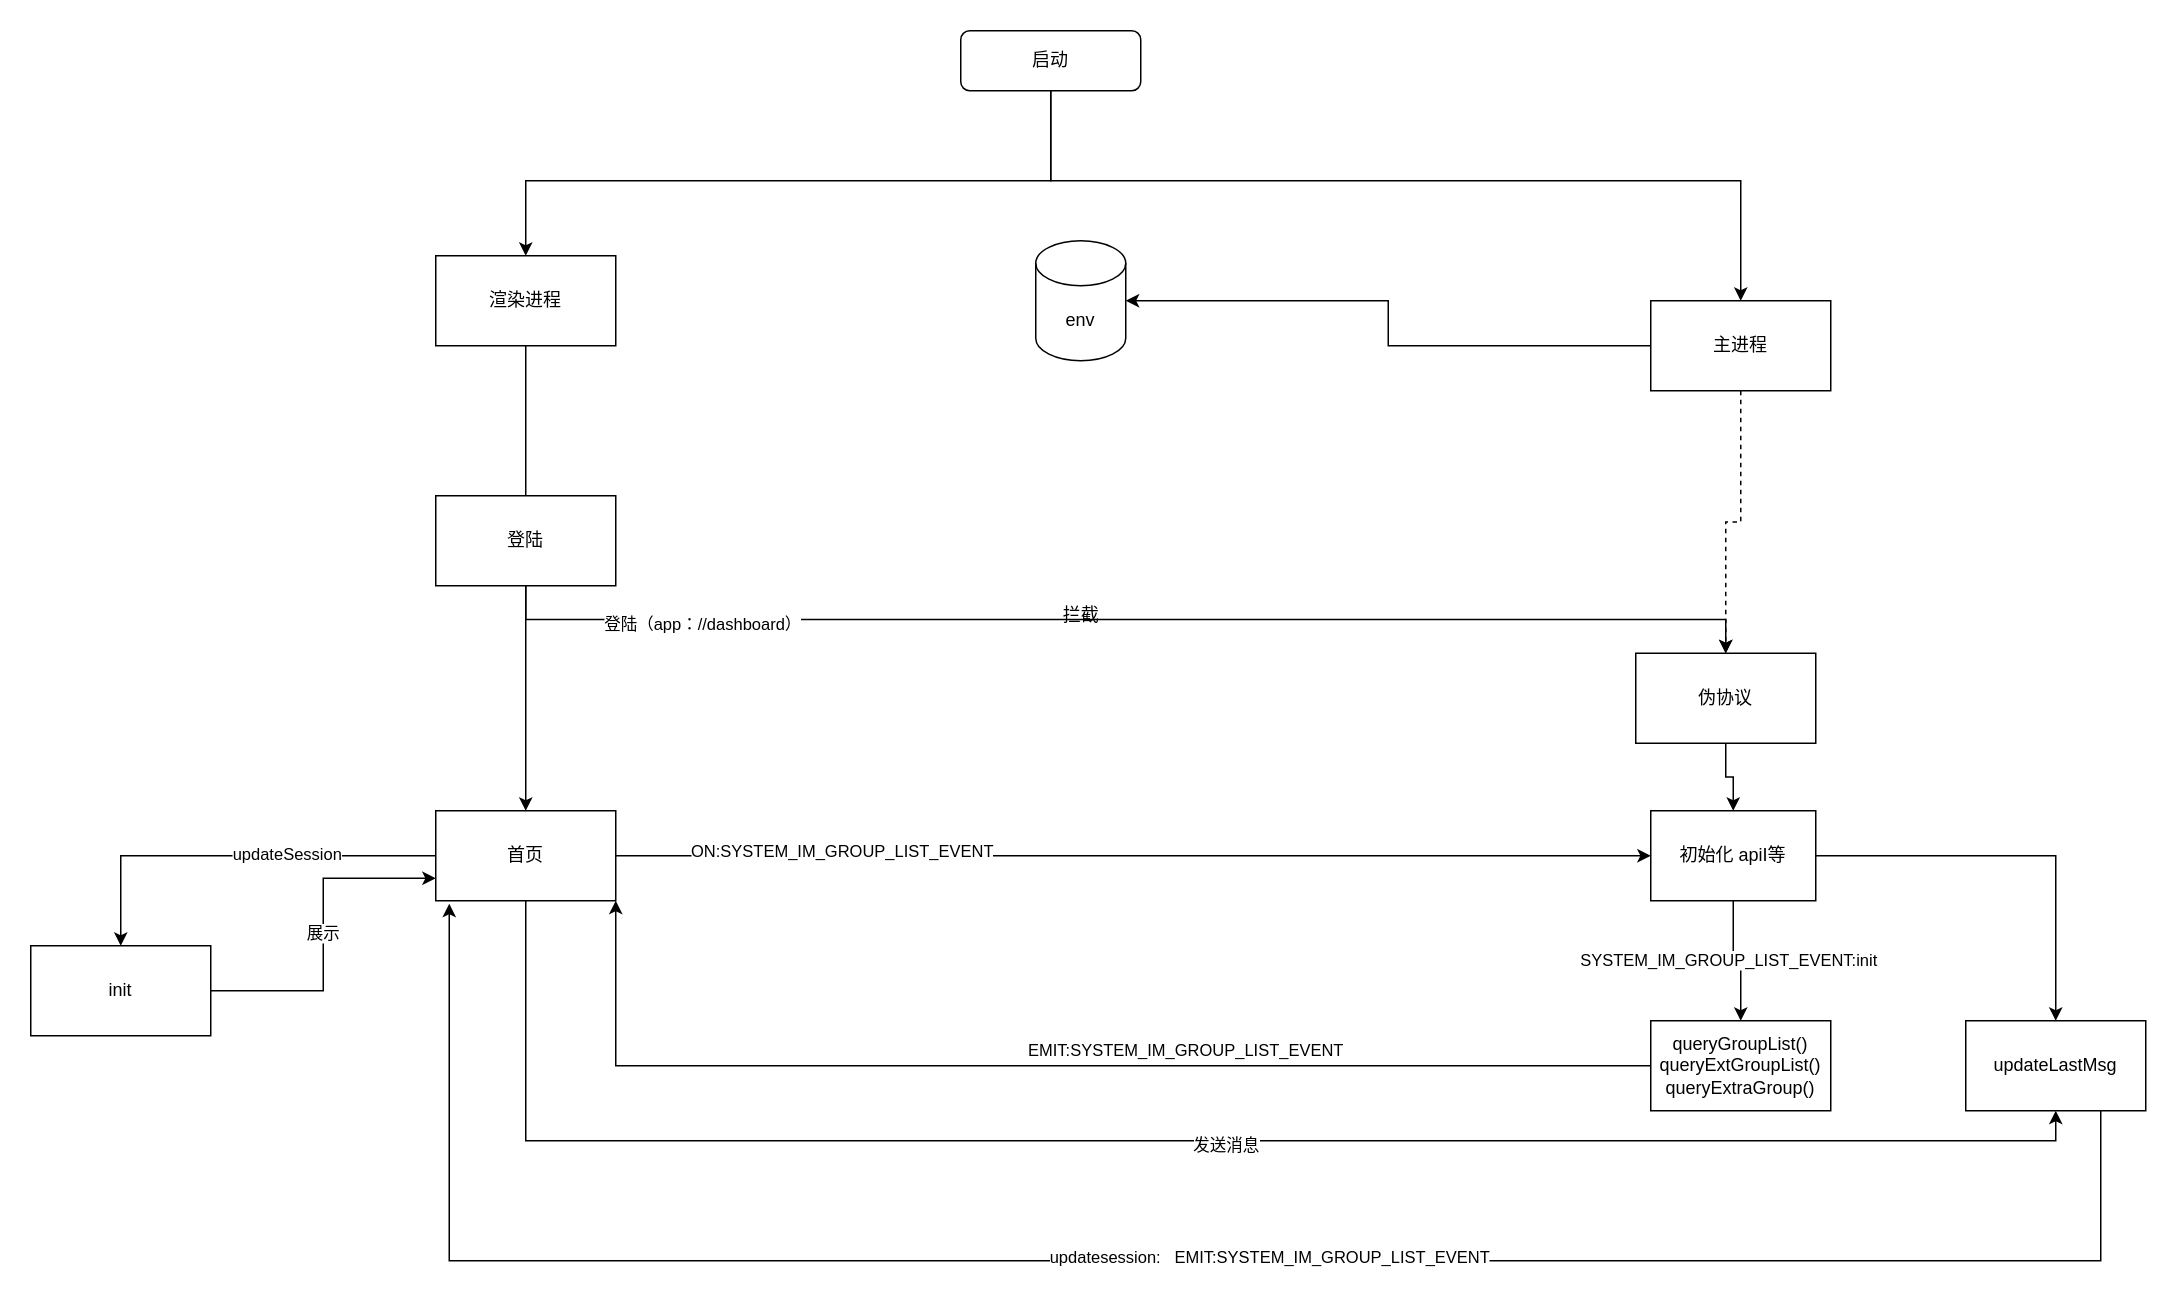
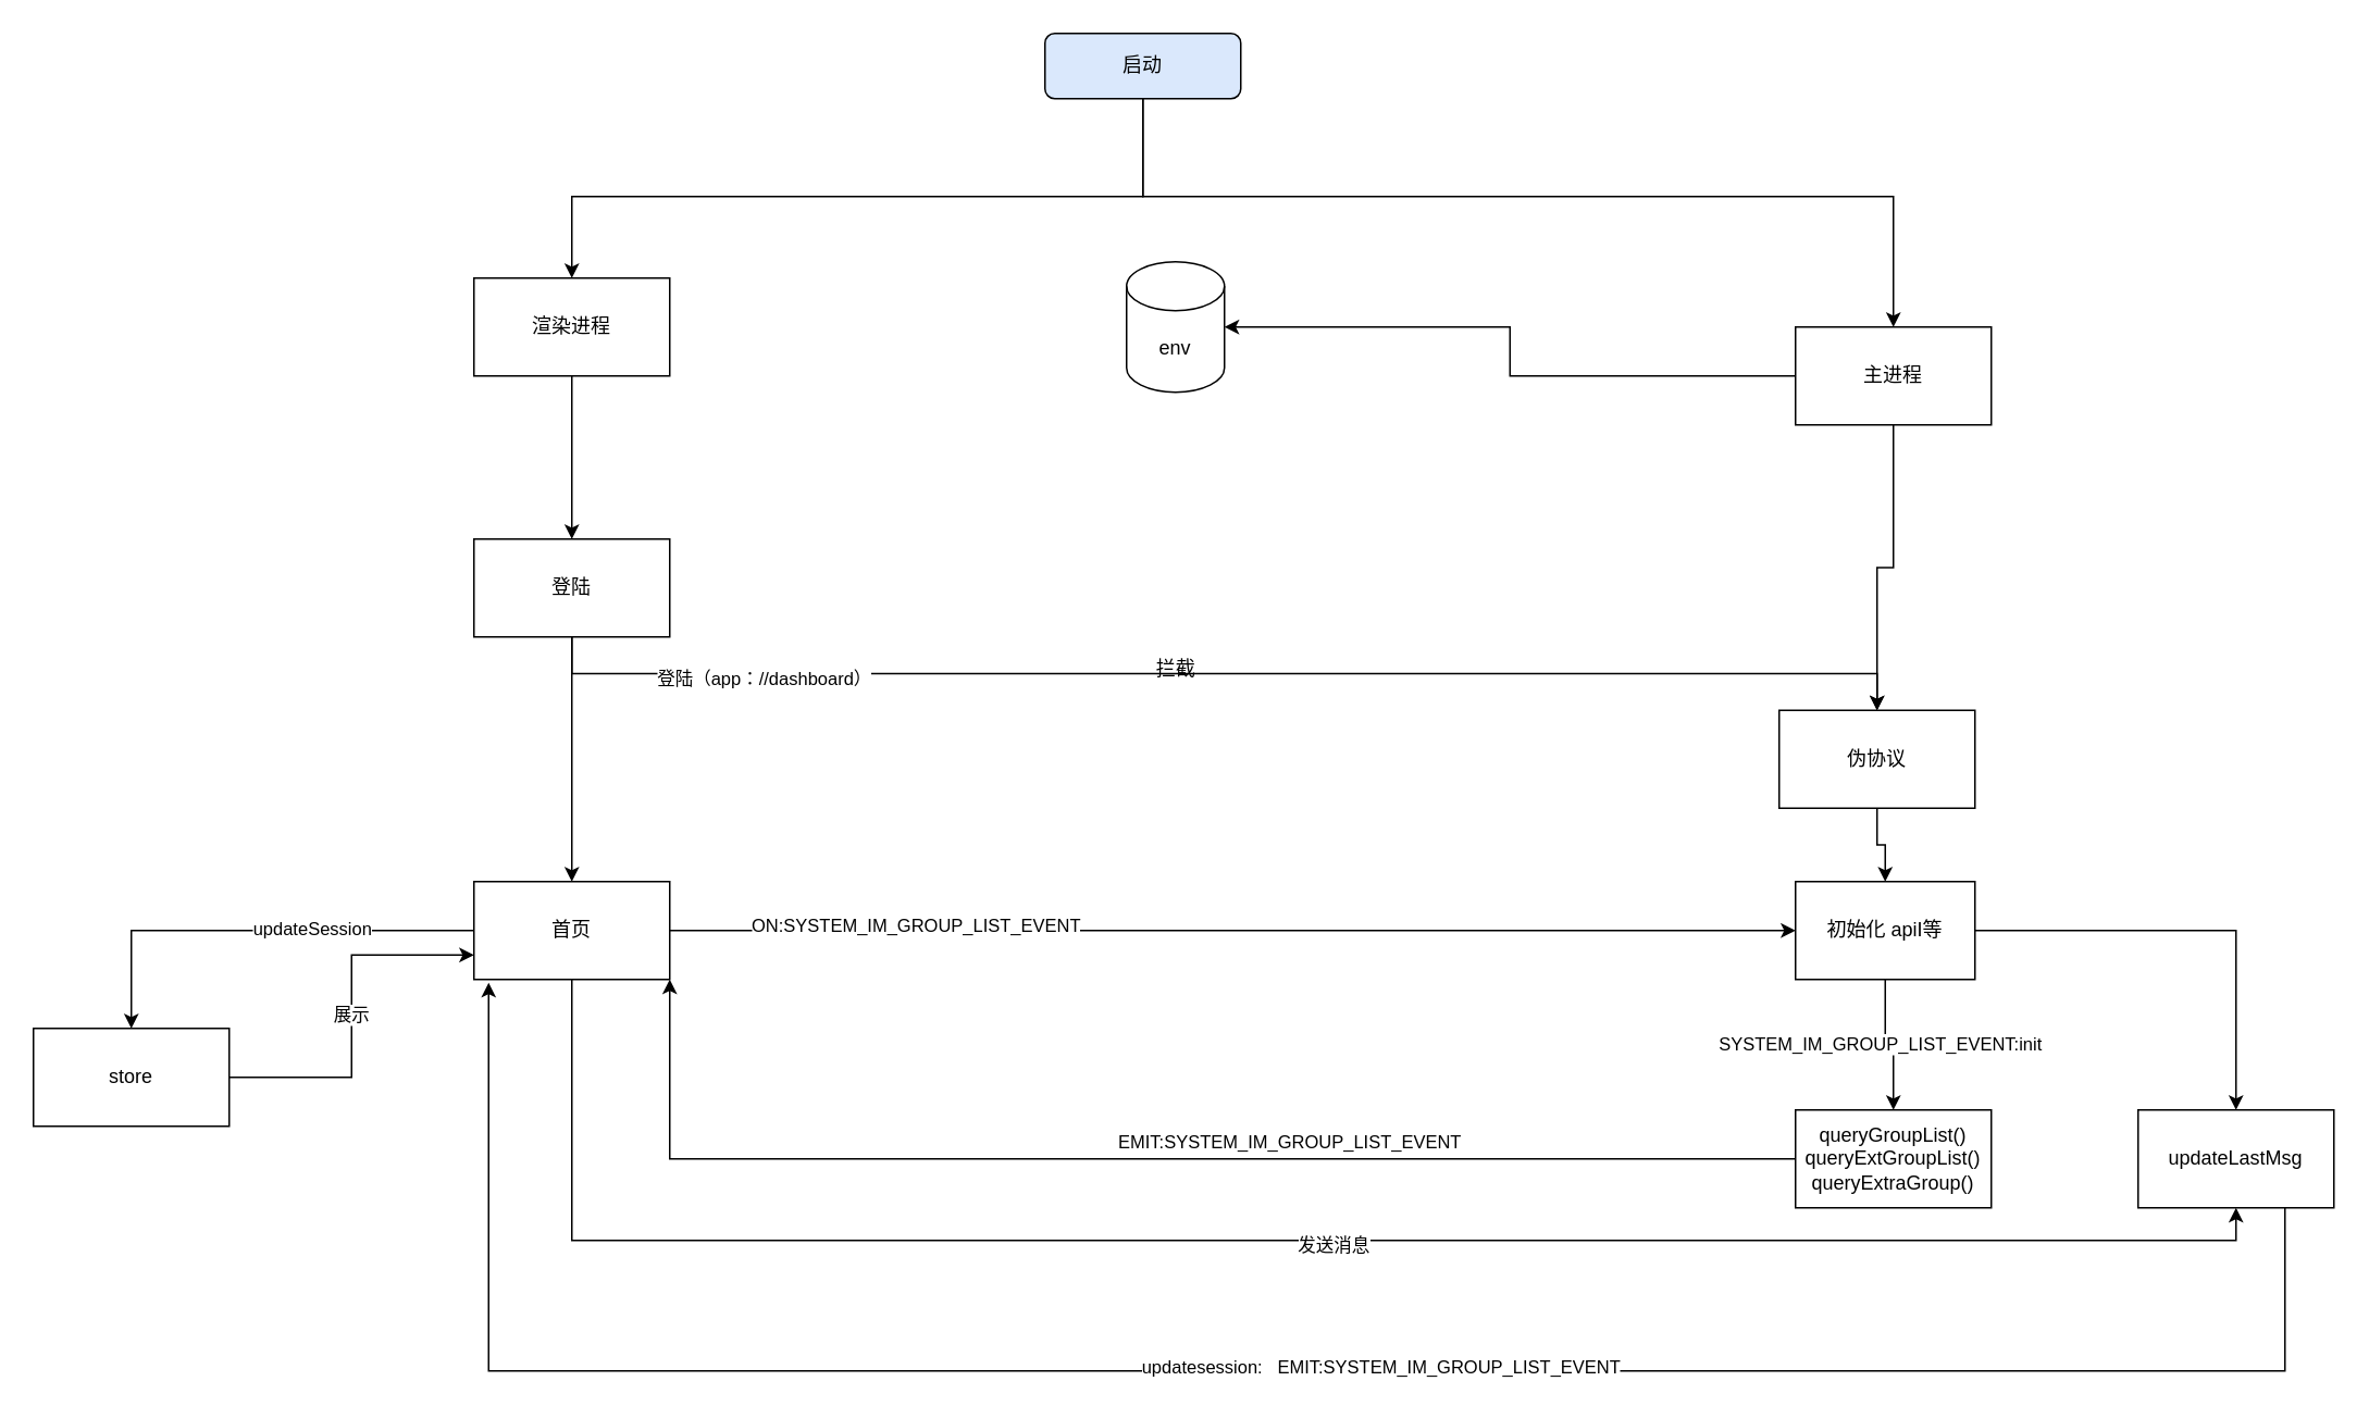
  <mxCell id="0" />
  <mxCell id="1" parent="0" />
  <mxCell id="2" style="edgeStyle=orthogonalEdgeStyle;rounded=0;orthogonalLoop=1;jettySize=auto;html=1;entryX=0.5;entryY=0;entryDx=0;entryDy=0;" parent="1" source="4" target="6" edge="1"><mxGeometry relative="1" as="geometry"><Array as="points"><mxPoint x="700" y="120" /></Array></mxGeometry></mxCell>
  <mxCell id="3" style="edgeStyle=orthogonalEdgeStyle;rounded=0;orthogonalLoop=1;jettySize=auto;html=1;entryX=0.5;entryY=0;entryDx=0;entryDy=0;" parent="1" source="4" target="9" edge="1"><mxGeometry relative="1" as="geometry"><Array as="points"><mxPoint x="700" y="120" /><mxPoint x="1160" y="120" /></Array></mxGeometry></mxCell>
- <mxCell id="4" value="启动" style="rounded=1;whiteSpace=wrap;html=1;" parent="1" vertex="1"><mxGeometry x="640" y="20" width="120" height="40" as="geometry" /></mxCell>
- <mxCell id="5" style="edgeStyle=orthogonalEdgeStyle;rounded=0;orthogonalLoop=1;jettySize=auto;html=1;entryX=0.5;entryY=0;entryDx=0;entryDy=0;endArrow=none;" parent="1" source="6" target="13" edge="1"><mxGeometry relative="1" as="geometry" /></mxCell>
+ <mxCell id="4" value="启动" style="rounded=1;whiteSpace=wrap;html=1;fillColor=#dae8fc;" parent="1" vertex="1"><mxGeometry x="640" y="20" width="120" height="40" as="geometry" /></mxCell>
+ <mxCell id="5" style="edgeStyle=orthogonalEdgeStyle;rounded=0;orthogonalLoop=1;jettySize=auto;html=1;entryX=0.5;entryY=0;entryDx=0;entryDy=0;" parent="1" source="6" target="13" edge="1"><mxGeometry relative="1" as="geometry" /></mxCell>
  <mxCell id="6" value="渲染进程" style="rounded=0;whiteSpace=wrap;html=1;" parent="1" vertex="1"><mxGeometry x="290" y="170" width="120" height="60" as="geometry" /></mxCell>
  <mxCell id="7" style="edgeStyle=orthogonalEdgeStyle;rounded=0;orthogonalLoop=1;jettySize=auto;html=1;entryX=1;entryY=0.5;entryDx=0;entryDy=0;entryPerimeter=0;" parent="1" source="9" target="16" edge="1"><mxGeometry relative="1" as="geometry" /></mxCell>
- <mxCell id="8" style="edgeStyle=orthogonalEdgeStyle;rounded=0;orthogonalLoop=1;jettySize=auto;html=1;dashed=1;" parent="1" source="9" target="15" edge="1"><mxGeometry relative="1" as="geometry" /></mxCell>
+ <mxCell id="8" style="edgeStyle=orthogonalEdgeStyle;rounded=0;orthogonalLoop=1;jettySize=auto;html=1;" parent="1" source="9" target="15" edge="1"><mxGeometry relative="1" as="geometry" /></mxCell>
  <mxCell id="9" value="主进程" style="rounded=0;whiteSpace=wrap;html=1;" parent="1" vertex="1"><mxGeometry x="1100" y="200" width="120" height="60" as="geometry" /></mxCell>
  <mxCell id="10" style="edgeStyle=orthogonalEdgeStyle;rounded=0;orthogonalLoop=1;jettySize=auto;html=1;exitX=0.5;exitY=1;exitDx=0;exitDy=0;" parent="1" source="13" target="15" edge="1"><mxGeometry relative="1" as="geometry" /></mxCell>
  <mxCell id="11" value="登陆（app：//dashboard）" style="edgeLabel;html=1;align=center;verticalAlign=middle;resizable=0;points=[];" parent="10" vertex="1" connectable="0"><mxGeometry x="-0.668" y="-3" relative="1" as="geometry"><mxPoint as="offset" /></mxGeometry></mxCell>
  <mxCell id="12" style="edgeStyle=orthogonalEdgeStyle;rounded=0;orthogonalLoop=1;jettySize=auto;html=1;entryX=0.5;entryY=0;entryDx=0;entryDy=0;" parent="1" source="13" target="27" edge="1"><mxGeometry relative="1" as="geometry" /></mxCell>
  <mxCell id="13" value="登陆" style="rounded=0;whiteSpace=wrap;html=1;" parent="1" vertex="1"><mxGeometry x="290" y="330" width="120" height="60" as="geometry" /></mxCell>
  <mxCell id="14" style="edgeStyle=orthogonalEdgeStyle;rounded=0;orthogonalLoop=1;jettySize=auto;html=1;entryX=0.5;entryY=0;entryDx=0;entryDy=0;" parent="1" source="15" target="20" edge="1"><mxGeometry relative="1" as="geometry" /></mxCell>
  <mxCell id="15" value="伪协议" style="rounded=0;whiteSpace=wrap;html=1;" parent="1" vertex="1"><mxGeometry x="1090" y="435" width="120" height="60" as="geometry" /></mxCell>
  <mxCell id="16" value="env" style="shape=cylinder3;whiteSpace=wrap;html=1;boundedLbl=1;backgroundOutline=1;size=15;" parent="1" vertex="1"><mxGeometry x="690" y="160" width="60" height="80" as="geometry" /></mxCell>
  <mxCell id="17" value="" style="edgeStyle=orthogonalEdgeStyle;rounded=0;orthogonalLoop=1;jettySize=auto;html=1;" edge="1" parent="1" source="20" target="30"><mxGeometry relative="1" as="geometry" /></mxCell>
  <mxCell id="18" value="SYSTEM_IM_GROUP_LIST_EVENT:init" style="edgeLabel;html=1;align=center;verticalAlign=middle;resizable=0;points=[];" vertex="1" connectable="0" parent="17"><mxGeometry x="-0.075" y="-4" relative="1" as="geometry"><mxPoint as="offset" /></mxGeometry></mxCell>
  <mxCell id="19" style="edgeStyle=orthogonalEdgeStyle;rounded=0;orthogonalLoop=1;jettySize=auto;html=1;entryX=0.5;entryY=0;entryDx=0;entryDy=0;" edge="1" parent="1" source="20" target="36"><mxGeometry relative="1" as="geometry" /></mxCell>
  <mxCell id="20" value="初始化 apiI等" style="rounded=0;whiteSpace=wrap;html=1;" parent="1" vertex="1"><mxGeometry x="1100" y="540" width="110" height="60" as="geometry" /></mxCell>
  <mxCell id="21" style="edgeStyle=orthogonalEdgeStyle;rounded=0;orthogonalLoop=1;jettySize=auto;html=1;entryX=0;entryY=0.5;entryDx=0;entryDy=0;" parent="1" source="27" target="20" edge="1"><mxGeometry relative="1" as="geometry"><mxPoint x="1110" y="580" as="targetPoint" /><Array as="points"><mxPoint x="1100" y="570" /><mxPoint x="1100" y="570" /></Array></mxGeometry></mxCell>
  <mxCell id="22" value="ON:SYSTEM_IM_GROUP_LIST_EVENT" style="edgeLabel;html=1;align=center;verticalAlign=middle;resizable=0;points=[];" vertex="1" connectable="0" parent="21"><mxGeometry x="-0.565" y="4" relative="1" as="geometry"><mxPoint as="offset" /></mxGeometry></mxCell>
  <mxCell id="23" style="edgeStyle=orthogonalEdgeStyle;rounded=0;orthogonalLoop=1;jettySize=auto;html=1;entryX=0.5;entryY=0;entryDx=0;entryDy=0;" edge="1" parent="1" source="27" target="33"><mxGeometry relative="1" as="geometry"><mxPoint x="350" y="770" as="targetPoint" /></mxGeometry></mxCell>
  <mxCell id="24" value="updateSession" style="edgeLabel;html=1;align=center;verticalAlign=middle;resizable=0;points=[];" vertex="1" connectable="0" parent="23"><mxGeometry x="-0.259" y="-2" relative="1" as="geometry"><mxPoint as="offset" /></mxGeometry></mxCell>
  <mxCell id="25" style="edgeStyle=orthogonalEdgeStyle;rounded=0;orthogonalLoop=1;jettySize=auto;html=1;entryX=0.5;entryY=1;entryDx=0;entryDy=0;" edge="1" parent="1" source="27" target="36"><mxGeometry relative="1" as="geometry"><mxPoint x="350" y="870" as="targetPoint" /><Array as="points"><mxPoint x="350" y="760" /><mxPoint x="1370" y="760" /></Array></mxGeometry></mxCell>
  <mxCell id="26" value="发送消息" style="edgeLabel;html=1;align=center;verticalAlign=middle;resizable=0;points=[];" vertex="1" connectable="0" parent="25"><mxGeometry x="0.044" y="-2" relative="1" as="geometry"><mxPoint as="offset" /></mxGeometry></mxCell>
  <mxCell id="27" value="首页" style="rounded=0;whiteSpace=wrap;html=1;" parent="1" vertex="1"><mxGeometry x="290" y="540" width="120" height="60" as="geometry" /></mxCell>
  <mxCell id="28" value="拦截" style="text;html=1;align=center;verticalAlign=middle;resizable=0;points=[];autosize=1;strokeColor=none;" parent="1" vertex="1"><mxGeometry x="700" y="400" width="40" height="20" as="geometry" /></mxCell>
  <mxCell id="29" style="edgeStyle=orthogonalEdgeStyle;rounded=0;orthogonalLoop=1;jettySize=auto;html=1;entryX=1;entryY=1;entryDx=0;entryDy=0;" edge="1" parent="1" source="30" target="27"><mxGeometry relative="1" as="geometry" /></mxCell>
  <mxCell id="30" value="queryGroupList()&lt;br&gt;queryExtGroupList()&lt;br&gt;queryExtraGroup()" style="whiteSpace=wrap;html=1;rounded=0;" vertex="1" parent="1"><mxGeometry x="1100" y="680" width="120" height="60" as="geometry" /></mxCell>
  <mxCell id="31" value="&lt;span style=&quot;font-size: 11px ; background-color: rgb(255 , 255 , 255)&quot;&gt;EMIT:SYSTEM_IM_GROUP_LIST_EVENT&lt;/span&gt;" style="text;html=1;align=center;verticalAlign=middle;resizable=0;points=[];autosize=1;strokeColor=none;" vertex="1" parent="1"><mxGeometry x="670" y="690" width="240" height="20" as="geometry" /></mxCell>
  <mxCell id="32" value="展示" style="edgeStyle=orthogonalEdgeStyle;rounded=0;orthogonalLoop=1;jettySize=auto;html=1;entryX=0;entryY=0.75;entryDx=0;entryDy=0;" edge="1" parent="1" source="33" target="27"><mxGeometry relative="1" as="geometry" /></mxCell>
- <mxCell id="33" value="init" style="rounded=0;whiteSpace=wrap;html=1;" vertex="1" parent="1"><mxGeometry x="20" y="630" width="120" height="60" as="geometry" /></mxCell>
+ <mxCell id="33" value="store" style="rounded=0;whiteSpace=wrap;html=1;" vertex="1" parent="1"><mxGeometry x="20" y="630" width="120" height="60" as="geometry" /></mxCell>
  <mxCell id="34" style="edgeStyle=orthogonalEdgeStyle;rounded=0;orthogonalLoop=1;jettySize=auto;html=1;exitX=0.75;exitY=1;exitDx=0;exitDy=0;entryX=0.075;entryY=1.033;entryDx=0;entryDy=0;entryPerimeter=0;" edge="1" parent="1" source="36" target="27"><mxGeometry relative="1" as="geometry"><mxPoint x="500" y="1020" as="targetPoint" /><Array as="points"><mxPoint x="1400" y="840" /><mxPoint x="299" y="840" /></Array></mxGeometry></mxCell>
  <mxCell id="35" value="updatesession:&amp;nbsp; &amp;nbsp;EMIT:SYSTEM_IM_GROUP_LIST_EVENT" style="edgeLabel;html=1;align=center;verticalAlign=middle;resizable=0;points=[];" vertex="1" connectable="0" parent="34"><mxGeometry x="-0.09" y="-3" relative="1" as="geometry"><mxPoint as="offset" /></mxGeometry></mxCell>
  <mxCell id="36" value="updateLastMsg" style="rounded=0;whiteSpace=wrap;html=1;" vertex="1" parent="1"><mxGeometry x="1310" y="680" width="120" height="60" as="geometry" /></mxCell>
